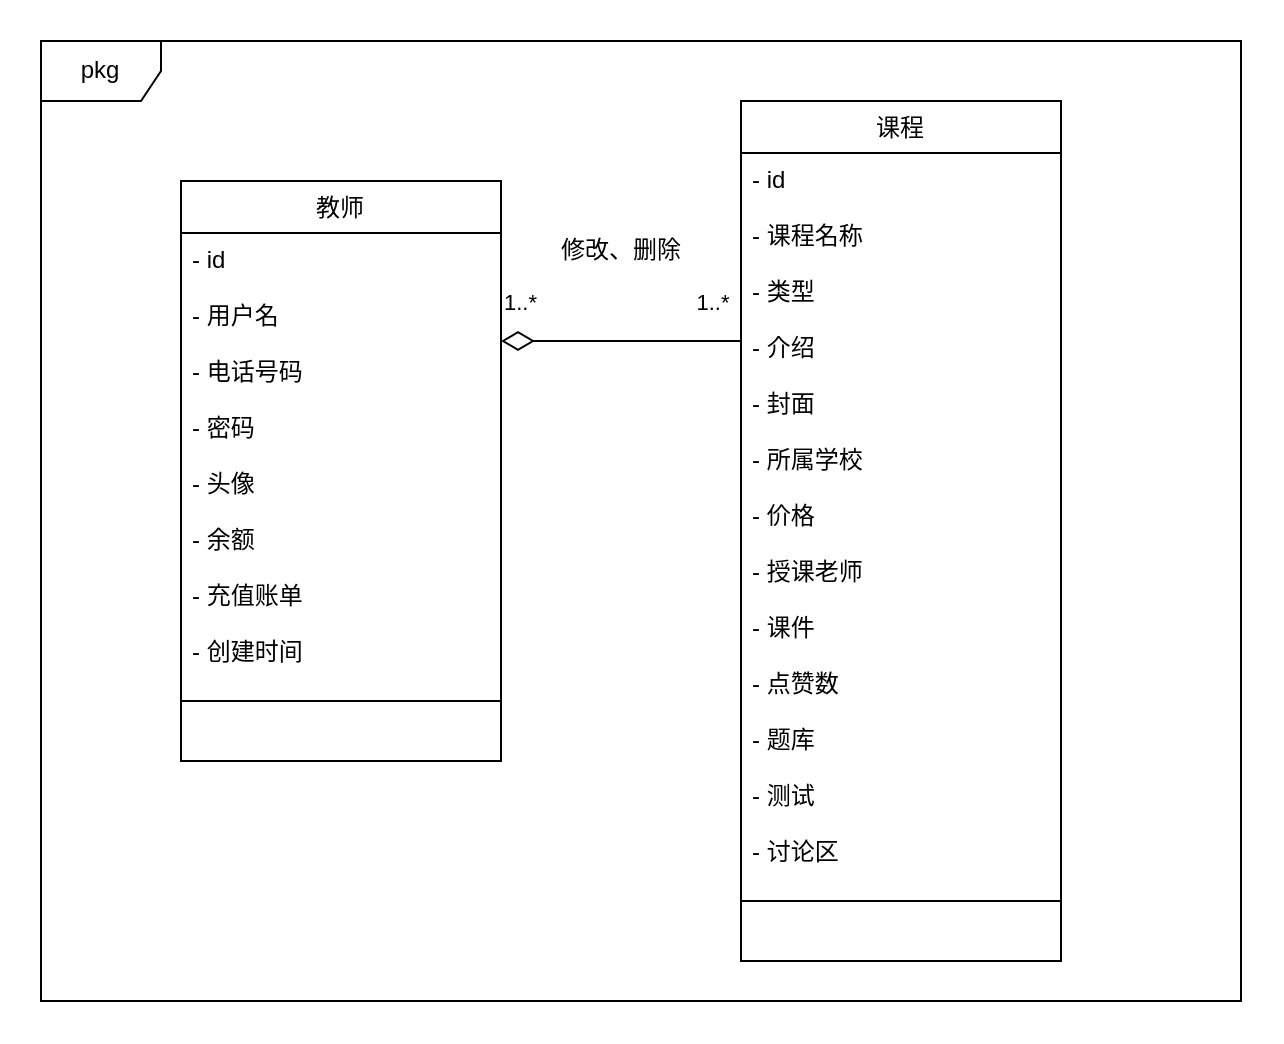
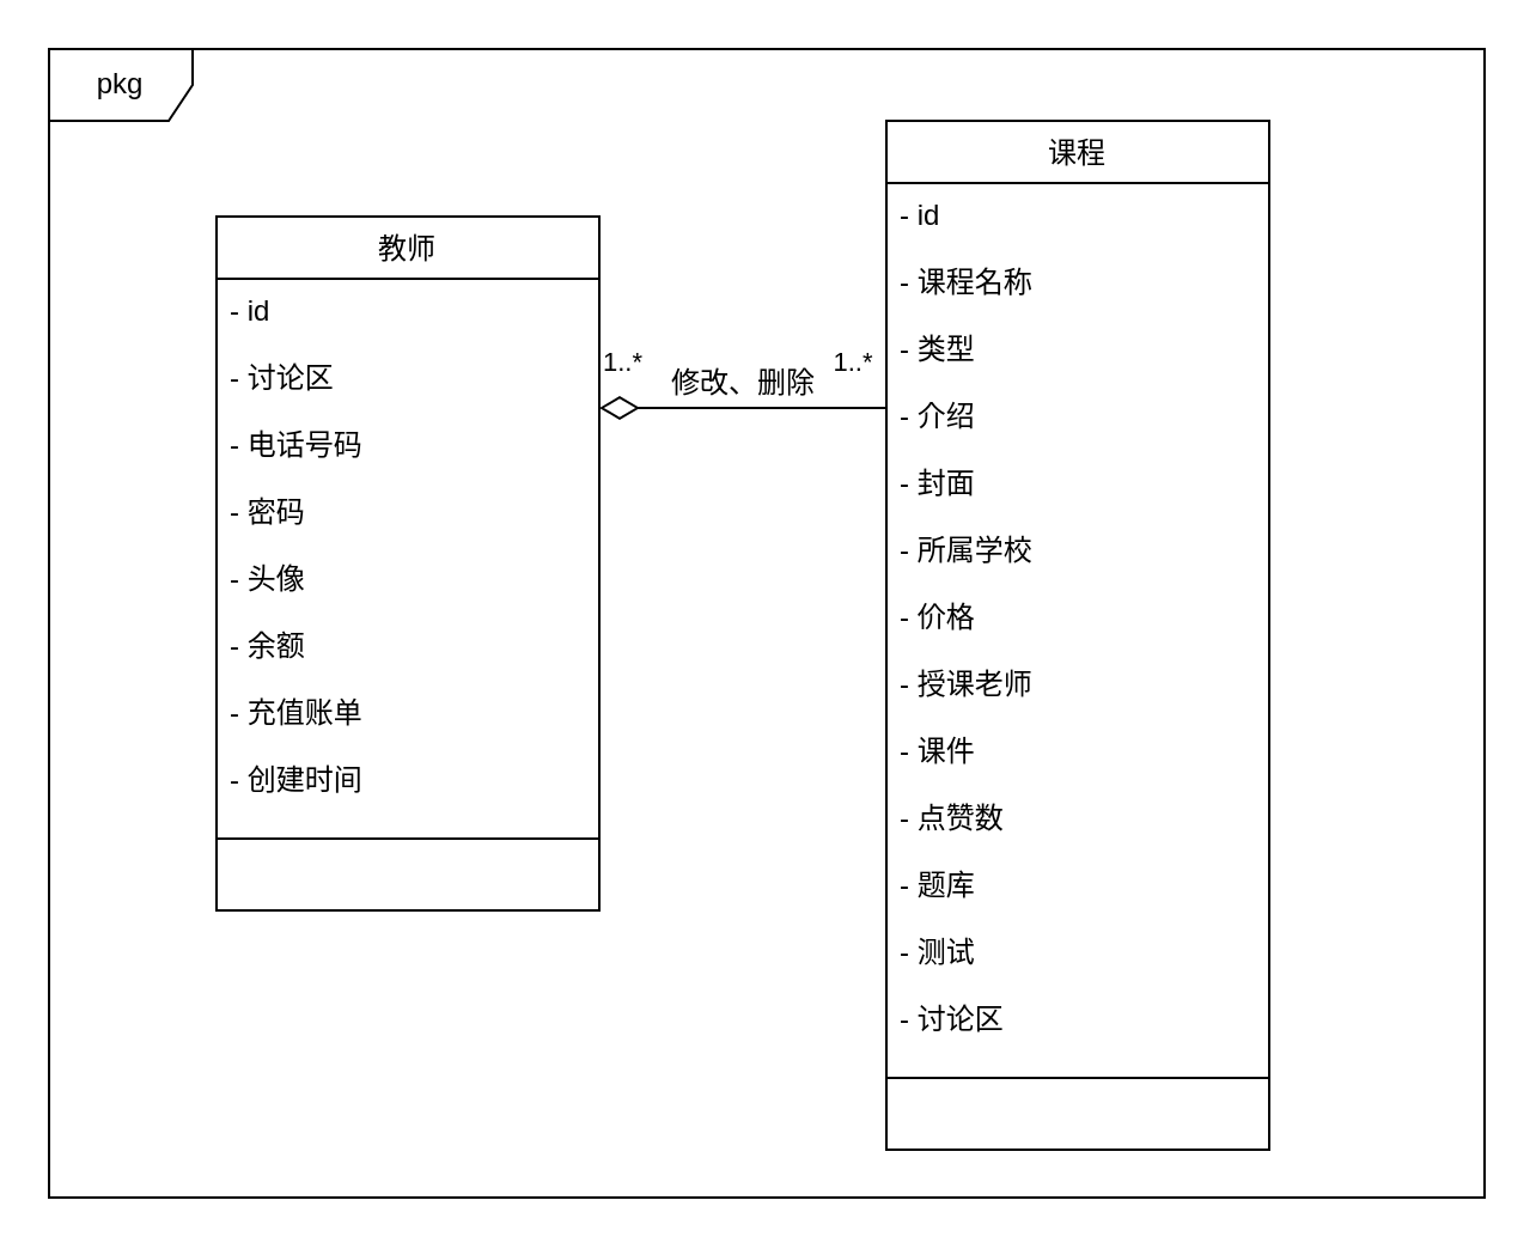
  <mxCell id="0" />
  <mxCell id="1" parent="0" />
  <mxCell id="2" value="pkg" style="shape=umlFrame;whiteSpace=wrap;html=1;strokeColor=#000000;" parent="1" vertex="1"><mxGeometry x="20" y="20" width="600" height="480" as="geometry" /></mxCell>
  <mxCell id="3" value="教师" style="swimlane;fontStyle=0;childLayout=stackLayout;horizontal=1;startSize=26;horizontalStack=0;resizeParent=1;resizeParentMax=0;resizeLast=0;collapsible=1;marginBottom=0;" parent="1" vertex="1"><mxGeometry x="90" y="90" width="160" height="290" as="geometry" /></mxCell>
- <mxCell id="4" value="- id&#10;&#10;- 用户名&#10;&#10;- 电话号码&#10;&#10;- 密码&#10;&#10;- 头像&#10;&#10;- 余额&#10;&#10;- 充值账单&#10;&#10;- 创建时间" style="text;align=left;verticalAlign=top;spacingLeft=4;spacingRight=4;overflow=hidden;rotatable=0;points=[[0,0.5],[1,0.5]];portConstraint=eastwest;" parent="3" vertex="1"><mxGeometry y="26" width="160" height="264" as="geometry" /></mxCell>
+ <mxCell id="4" value="- id&#10;&#10;- 讨论区&#10;&#10;- 电话号码&#10;&#10;- 密码&#10;&#10;- 头像&#10;&#10;- 余额&#10;&#10;- 充值账单&#10;&#10;- 创建时间" style="text;align=left;verticalAlign=top;spacingLeft=4;spacingRight=4;overflow=hidden;rotatable=0;points=[[0,0.5],[1,0.5]];portConstraint=eastwest;" parent="3" vertex="1"><mxGeometry y="26" width="160" height="264" as="geometry" /></mxCell>
  <mxCell id="5" value="" style="endArrow=none;startArrow=none;endFill=0;startFill=0;endSize=8;html=1;verticalAlign=bottom;labelBackgroundColor=none;strokeWidth=1;" edge="1" parent="3"><mxGeometry width="160" relative="1" as="geometry"><mxPoint y="260" as="sourcePoint" /><mxPoint x="160" y="260" as="targetPoint" /></mxGeometry></mxCell>
  <mxCell id="6" value="1..*" style="endArrow=none;html=1;endSize=12;startArrow=diamondThin;startSize=14;startFill=0;edgeStyle=orthogonalEdgeStyle;align=left;verticalAlign=bottom;endFill=0;" parent="1" edge="1"><mxGeometry x="-1" y="10" relative="1" as="geometry"><mxPoint x="250" y="170" as="sourcePoint" /><mxPoint x="370" y="170" as="targetPoint" /><mxPoint as="offset" /></mxGeometry></mxCell>
  <mxCell id="7" value="1..*" style="edgeLabel;html=1;align=center;verticalAlign=middle;resizable=0;points=[];" parent="6" vertex="1" connectable="0"><mxGeometry x="0.767" y="3" relative="1" as="geometry"><mxPoint x="-1" y="-17" as="offset" /></mxGeometry></mxCell>
  <mxCell id="8" value="课程" style="swimlane;fontStyle=0;childLayout=stackLayout;horizontal=1;startSize=26;horizontalStack=0;resizeParent=1;resizeParentMax=0;resizeLast=0;collapsible=1;marginBottom=0;" parent="1" vertex="1"><mxGeometry x="370" y="50" width="160" height="430" as="geometry" /></mxCell>
  <mxCell id="9" value="- id&#10;&#10;- 课程名称&#10;&#10;- 类型&#10;&#10;- 介绍&#10;&#10;- 封面&#10;&#10;- 所属学校&#10;&#10;- 价格&#10;&#10;- 授课老师&#10;&#10;- 课件&#10;&#10;- 点赞数&#10;&#10;- 题库&#10;&#10;- 测试&#10;&#10;- 讨论区" style="text;align=left;verticalAlign=top;spacingLeft=4;spacingRight=4;overflow=hidden;rotatable=0;points=[[0,0.5],[1,0.5]];portConstraint=eastwest;" parent="8" vertex="1"><mxGeometry y="26" width="160" height="404" as="geometry" /></mxCell>
  <mxCell id="10" value="" style="endArrow=none;startArrow=none;endFill=0;startFill=0;endSize=8;html=1;verticalAlign=bottom;labelBackgroundColor=none;strokeWidth=1;" edge="1" parent="8"><mxGeometry width="160" relative="1" as="geometry"><mxPoint y="400" as="sourcePoint" /><mxPoint x="160" y="400" as="targetPoint" /></mxGeometry></mxCell>
- <mxCell id="11" value="修改、删除" style="text;html=1;resizable=0;autosize=1;align=center;verticalAlign=middle;points=[];fillColor=none;strokeColor=none;rounded=0;" parent="1" vertex="1"><mxGeometry x="270" y="115" width="80" height="20" as="geometry" /></mxCell>
+ <mxCell id="11" value="修改、删除" style="text;html=1;resizable=0;autosize=1;align=center;verticalAlign=middle;points=[];fillColor=none;strokeColor=none;rounded=0;" parent="1" vertex="1"><mxGeometry x="270" y="150" width="80" height="20" as="geometry" /></mxCell>
